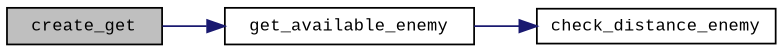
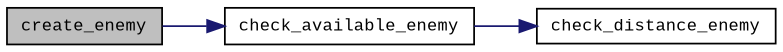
  digraph {
    fontname="Liberation Mono"
    rankdir=LR
    node [color=black fillcolor=white fontname="Liberation Mono" fontsize=10 shape=record style=filled]
    edge [color=midnightblue fontname="Liberation Mono" fontsize=10 labelfontname=Helvetica labelfontsize=10 style=solid]
-   n1 [fillcolor=grey75 fontcolor=black height=0.2 label=create_get width=0.4]
-   n2 [height=0.2 label=get_available_enemy width=0.4]
+   n1 [fillcolor=grey75 fontcolor=black height=0.2 label=create_enemy width=0.4]
+   n2 [height=0.2 label=check_available_enemy width=0.4]
    n3 [height=0.2 label=check_distance_enemy width=0.4]
    n1 -> n2
    n2 -> n3
  }
